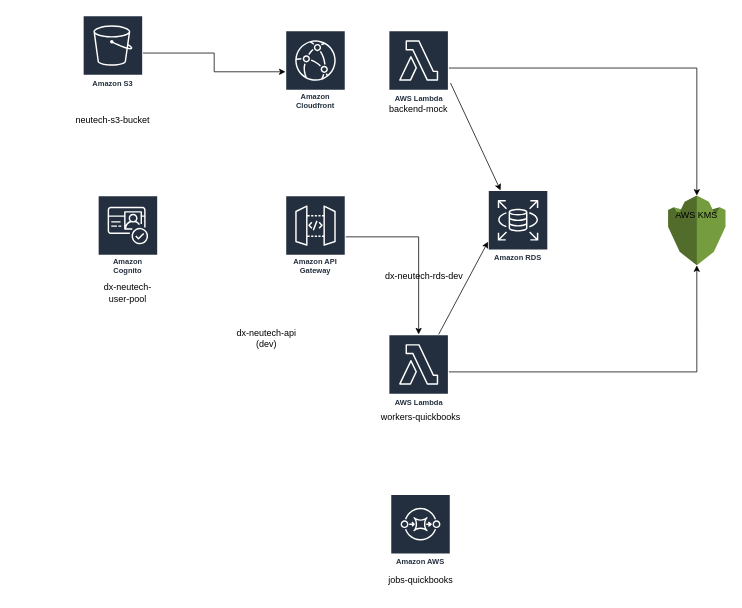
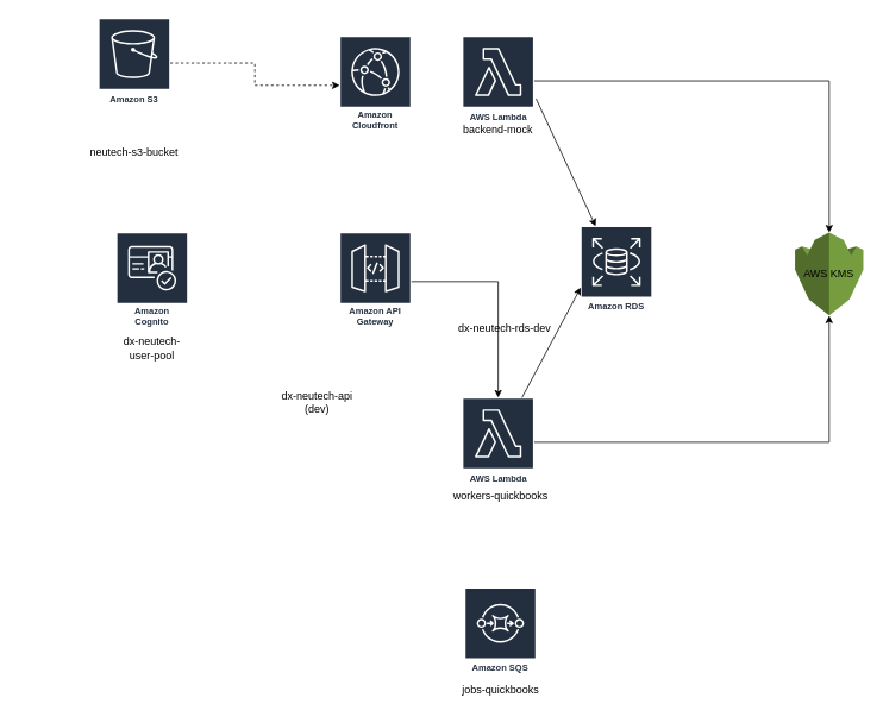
  <mxCell id="0" />
  <mxCell id="1" parent="0" />
  <mxCell id="2" value="Amazon Cognito" style="sketch=0;outlineConnect=0;fontColor=#232F3E;gradientColor=none;strokeColor=#ffffff;fillColor=#232F3E;dashed=0;verticalLabelPosition=middle;verticalAlign=bottom;align=center;html=1;whiteSpace=wrap;fontSize=10;fontStyle=1;spacing=3;shape=mxgraph.aws4.productIcon;prIcon=mxgraph.aws4.cognito;" vertex="1" parent="1"><mxGeometry x="130" y="260" width="80" height="110" as="geometry" /></mxCell>
  <mxCell id="3" style="edgeStyle=orthogonalEdgeStyle;rounded=0;orthogonalLoop=1;jettySize=auto;html=1;" edge="1" parent="1" source="4" target="14"><mxGeometry relative="1" as="geometry" /></mxCell>
  <mxCell id="4" value="Amazon API Gateway" style="sketch=0;outlineConnect=0;fontColor=#232F3E;gradientColor=none;strokeColor=#ffffff;fillColor=#232F3E;dashed=0;verticalLabelPosition=middle;verticalAlign=bottom;align=center;html=1;whiteSpace=wrap;fontSize=10;fontStyle=1;spacing=3;shape=mxgraph.aws4.productIcon;prIcon=mxgraph.aws4.api_gateway;" vertex="1" parent="1"><mxGeometry x="380" y="260" width="80" height="110" as="geometry" /></mxCell>
  <mxCell id="5" style="edgeStyle=orthogonalEdgeStyle;rounded=0;orthogonalLoop=1;jettySize=auto;html=1;" edge="1" parent="1" source="6" target="9"><mxGeometry relative="1" as="geometry" /></mxCell>
  <mxCell id="6" value="AWS Lambda" style="sketch=0;outlineConnect=0;fontColor=#232F3E;gradientColor=none;strokeColor=#ffffff;fillColor=#232F3E;dashed=0;verticalLabelPosition=middle;verticalAlign=bottom;align=center;html=1;whiteSpace=wrap;fontSize=10;fontStyle=1;spacing=3;shape=mxgraph.aws4.productIcon;prIcon=mxgraph.aws4.lambda;" vertex="1" parent="1"><mxGeometry x="517.5" y="40" width="80" height="100" as="geometry" /></mxCell>
- <mxCell id="7" value="Amazon AWS" style="sketch=0;outlineConnect=0;fontColor=#232F3E;gradientColor=none;strokeColor=#ffffff;fillColor=#232F3E;dashed=0;verticalLabelPosition=middle;verticalAlign=bottom;align=center;html=1;whiteSpace=wrap;fontSize=10;fontStyle=1;spacing=3;shape=mxgraph.aws4.productIcon;prIcon=mxgraph.aws4.sqs;" vertex="1" parent="1"><mxGeometry x="520" y="658" width="80" height="100" as="geometry" /></mxCell>
+ <mxCell id="7" value="Amazon SQS" style="sketch=0;outlineConnect=0;fontColor=#232F3E;gradientColor=none;strokeColor=#ffffff;fillColor=#232F3E;dashed=0;verticalLabelPosition=middle;verticalAlign=bottom;align=center;html=1;whiteSpace=wrap;fontSize=10;fontStyle=1;spacing=3;shape=mxgraph.aws4.productIcon;prIcon=mxgraph.aws4.sqs;" vertex="1" parent="1"><mxGeometry x="520" y="658" width="80" height="100" as="geometry" /></mxCell>
  <mxCell id="8" value="Amazon RDS" style="sketch=0;outlineConnect=0;fontColor=#232F3E;gradientColor=none;strokeColor=#ffffff;fillColor=#232F3E;dashed=0;verticalLabelPosition=middle;verticalAlign=bottom;align=center;html=1;whiteSpace=wrap;fontSize=10;fontStyle=1;spacing=3;shape=mxgraph.aws4.productIcon;prIcon=mxgraph.aws4.rds;" vertex="1" parent="1"><mxGeometry x="650" y="253" width="80" height="100" as="geometry" /></mxCell>
  <mxCell id="9" value="" style="outlineConnect=0;dashed=0;verticalLabelPosition=bottom;verticalAlign=top;align=center;html=1;shape=mxgraph.aws3.kms;fillColor=#759C3E;gradientColor=none;" vertex="1" parent="1"><mxGeometry x="890" y="260" width="76.5" height="93" as="geometry" /></mxCell>
  <mxCell id="10" value="backend-mock" style="text;html=1;strokeColor=none;fillColor=none;align=center;verticalAlign=middle;whiteSpace=wrap;rounded=0;" vertex="1" parent="1"><mxGeometry x="510" y="130" width="95" height="30" as="geometry" /></mxCell>
- <mxCell id="11" value="AWS KMS" style="text;html=1;strokeColor=none;fillColor=none;align=center;verticalAlign=middle;whiteSpace=wrap;rounded=0;" vertex="1" parent="1"><mxGeometry x="898.25" y="271.5" width="60" height="30" as="geometry" /></mxCell>
+ <mxCell id="11" value="AWS KMS" style="text;html=1;strokeColor=none;fillColor=none;align=center;verticalAlign=middle;whiteSpace=wrap;rounded=0;" vertex="1" parent="1"><mxGeometry x="898.25" y="291.5" width="60" height="30" as="geometry" /></mxCell>
  <mxCell id="12" value="jobs-quickbooks&lt;br&gt;" style="text;html=1;align=center;verticalAlign=middle;resizable=0;points=[];autosize=1;strokeColor=none;fillColor=none;" vertex="1" parent="1"><mxGeometry x="505" y="758" width="110" height="30" as="geometry" /></mxCell>
  <mxCell id="13" style="edgeStyle=orthogonalEdgeStyle;rounded=0;orthogonalLoop=1;jettySize=auto;html=1;entryX=0.5;entryY=1;entryDx=0;entryDy=0;entryPerimeter=0;" edge="1" parent="1" source="14" target="9"><mxGeometry relative="1" as="geometry" /></mxCell>
  <mxCell id="14" value="AWS Lambda" style="sketch=0;outlineConnect=0;fontColor=#232F3E;gradientColor=none;strokeColor=#ffffff;fillColor=#232F3E;dashed=0;verticalLabelPosition=middle;verticalAlign=bottom;align=center;html=1;whiteSpace=wrap;fontSize=10;fontStyle=1;spacing=3;shape=mxgraph.aws4.productIcon;prIcon=mxgraph.aws4.lambda;" vertex="1" parent="1"><mxGeometry x="517.5" y="445" width="80" height="100" as="geometry" /></mxCell>
  <mxCell id="15" value="workers-quickbooks&lt;br&gt;" style="text;html=1;align=center;verticalAlign=middle;resizable=0;points=[];autosize=1;strokeColor=none;fillColor=none;" vertex="1" parent="1"><mxGeometry x="495" y="540" width="130" height="30" as="geometry" /></mxCell>
  <mxCell id="16" value="" style="endArrow=classic;html=1;rounded=0;" edge="1" parent="1" source="14"><mxGeometry width="50" height="50" relative="1" as="geometry"><mxPoint x="600" y="371.5" as="sourcePoint" /><mxPoint x="650" y="321.5" as="targetPoint" /></mxGeometry></mxCell>
  <mxCell id="17" value="dx-neutech-rds-dev" style="text;html=1;strokeColor=none;fillColor=none;align=center;verticalAlign=middle;whiteSpace=wrap;rounded=0;" vertex="1" parent="1"><mxGeometry x="505" y="353" width="120" height="30" as="geometry" /></mxCell>
  <mxCell id="18" value="" style="endArrow=classic;html=1;rounded=0;" edge="1" parent="1" target="8"><mxGeometry width="50" height="50" relative="1" as="geometry"><mxPoint x="600" y="110" as="sourcePoint" /><mxPoint x="780" y="260" as="targetPoint" /></mxGeometry></mxCell>
- <mxCell id="19" style="edgeStyle=orthogonalEdgeStyle;rounded=0;orthogonalLoop=1;jettySize=auto;html=1;" edge="1" parent="1" source="20" target="21"><mxGeometry relative="1" as="geometry" /></mxCell>
+ <mxCell id="19" style="edgeStyle=orthogonalEdgeStyle;rounded=0;orthogonalLoop=1;jettySize=auto;html=1;dashed=1;" edge="1" parent="1" source="20" target="21"><mxGeometry relative="1" as="geometry" /></mxCell>
  <mxCell id="20" value="Amazon S3" style="sketch=0;outlineConnect=0;fontColor=#232F3E;gradientColor=none;strokeColor=#ffffff;fillColor=#232F3E;dashed=0;verticalLabelPosition=middle;verticalAlign=bottom;align=center;html=1;whiteSpace=wrap;fontSize=10;fontStyle=1;spacing=3;shape=mxgraph.aws4.productIcon;prIcon=mxgraph.aws4.s3;" vertex="1" parent="1"><mxGeometry x="110" y="20" width="80" height="100" as="geometry" /></mxCell>
  <mxCell id="21" value="Amazon Cloudfront" style="sketch=0;outlineConnect=0;fontColor=#232F3E;gradientColor=none;strokeColor=#ffffff;fillColor=#232F3E;dashed=0;verticalLabelPosition=middle;verticalAlign=bottom;align=center;html=1;whiteSpace=wrap;fontSize=10;fontStyle=1;spacing=3;shape=mxgraph.aws4.productIcon;prIcon=mxgraph.aws4.cloudfront;" vertex="1" parent="1"><mxGeometry x="380" y="40" width="80" height="110" as="geometry" /></mxCell>
  <mxCell id="22" value="&lt;h1 style=&quot;font-size: 2.8rem; margin: 0px; font-family: &amp;quot;Amazon Ember&amp;quot;, &amp;quot;Helvetica Neue&amp;quot;, Roboto, Arial, sans-serif; font-weight: 400; color: rgb(22, 25, 31); text-decoration: none; padding: 0.5rem 0px; line-height: 4rem; font-style: normal; font-variant-ligatures: normal; font-variant-caps: normal; letter-spacing: normal; orphans: 2; text-align: start; text-indent: 0px; text-transform: none; widows: 2; word-spacing: 0px; -webkit-text-stroke-width: 0px; background-color: rgb(242, 243, 243);&quot;&gt;&lt;br&gt;&lt;/h1&gt;" style="text;whiteSpace=wrap;html=1;" vertex="1" parent="1"><mxGeometry x="20" y="225" width="400" height="100" as="geometry" /></mxCell>
- <mxCell id="23" value="neutech-s3-bucket" style="text;html=1;strokeColor=none;fillColor=none;align=center;verticalAlign=middle;whiteSpace=wrap;rounded=0;" vertex="1" parent="1"><mxGeometry x="95" y="145" width="110" height="30" as="geometry" /></mxCell>
+ <mxCell id="23" value="neutech-s3-bucket" style="text;html=1;strokeColor=none;fillColor=none;align=center;verticalAlign=middle;whiteSpace=wrap;rounded=0;" vertex="1" parent="1"><mxGeometry x="95" y="155" width="110" height="30" as="geometry" /></mxCell>
  <mxCell id="24" style="edgeStyle=orthogonalEdgeStyle;rounded=0;orthogonalLoop=1;jettySize=auto;html=1;exitX=0.5;exitY=1;exitDx=0;exitDy=0;" edge="1" parent="1" source="22" target="22"><mxGeometry relative="1" as="geometry" /></mxCell>
  <mxCell id="25" value="dx-neutech-user-pool" style="text;html=1;strokeColor=none;fillColor=none;align=center;verticalAlign=middle;whiteSpace=wrap;rounded=0;" vertex="1" parent="1"><mxGeometry x="125" y="375" width="90" height="30" as="geometry" /></mxCell>
  <mxCell id="26" value="dx-neutech-api (dev)" style="text;html=1;strokeColor=none;fillColor=none;align=center;verticalAlign=middle;whiteSpace=wrap;rounded=0;" vertex="1" parent="1"><mxGeometry x="310" y="435" width="90" height="30" as="geometry" /></mxCell>
